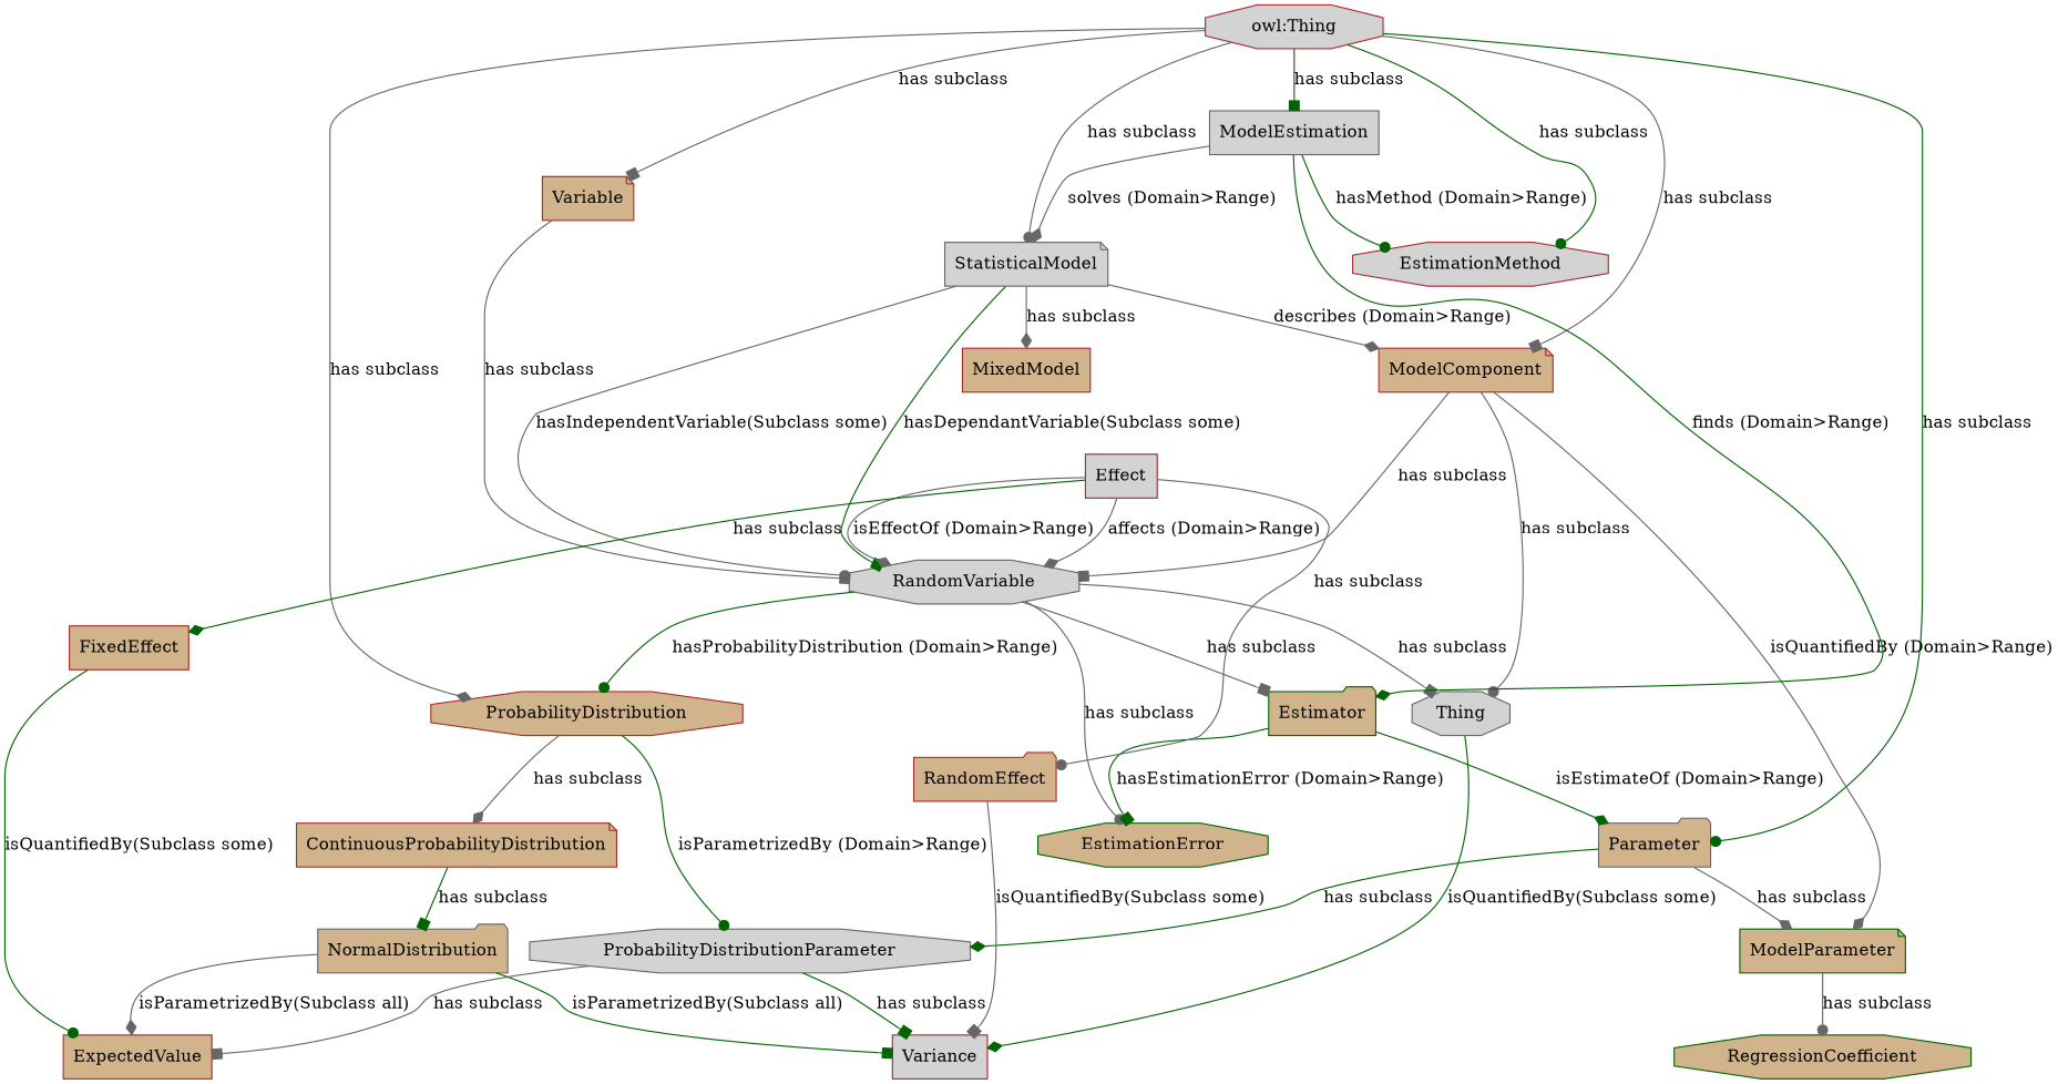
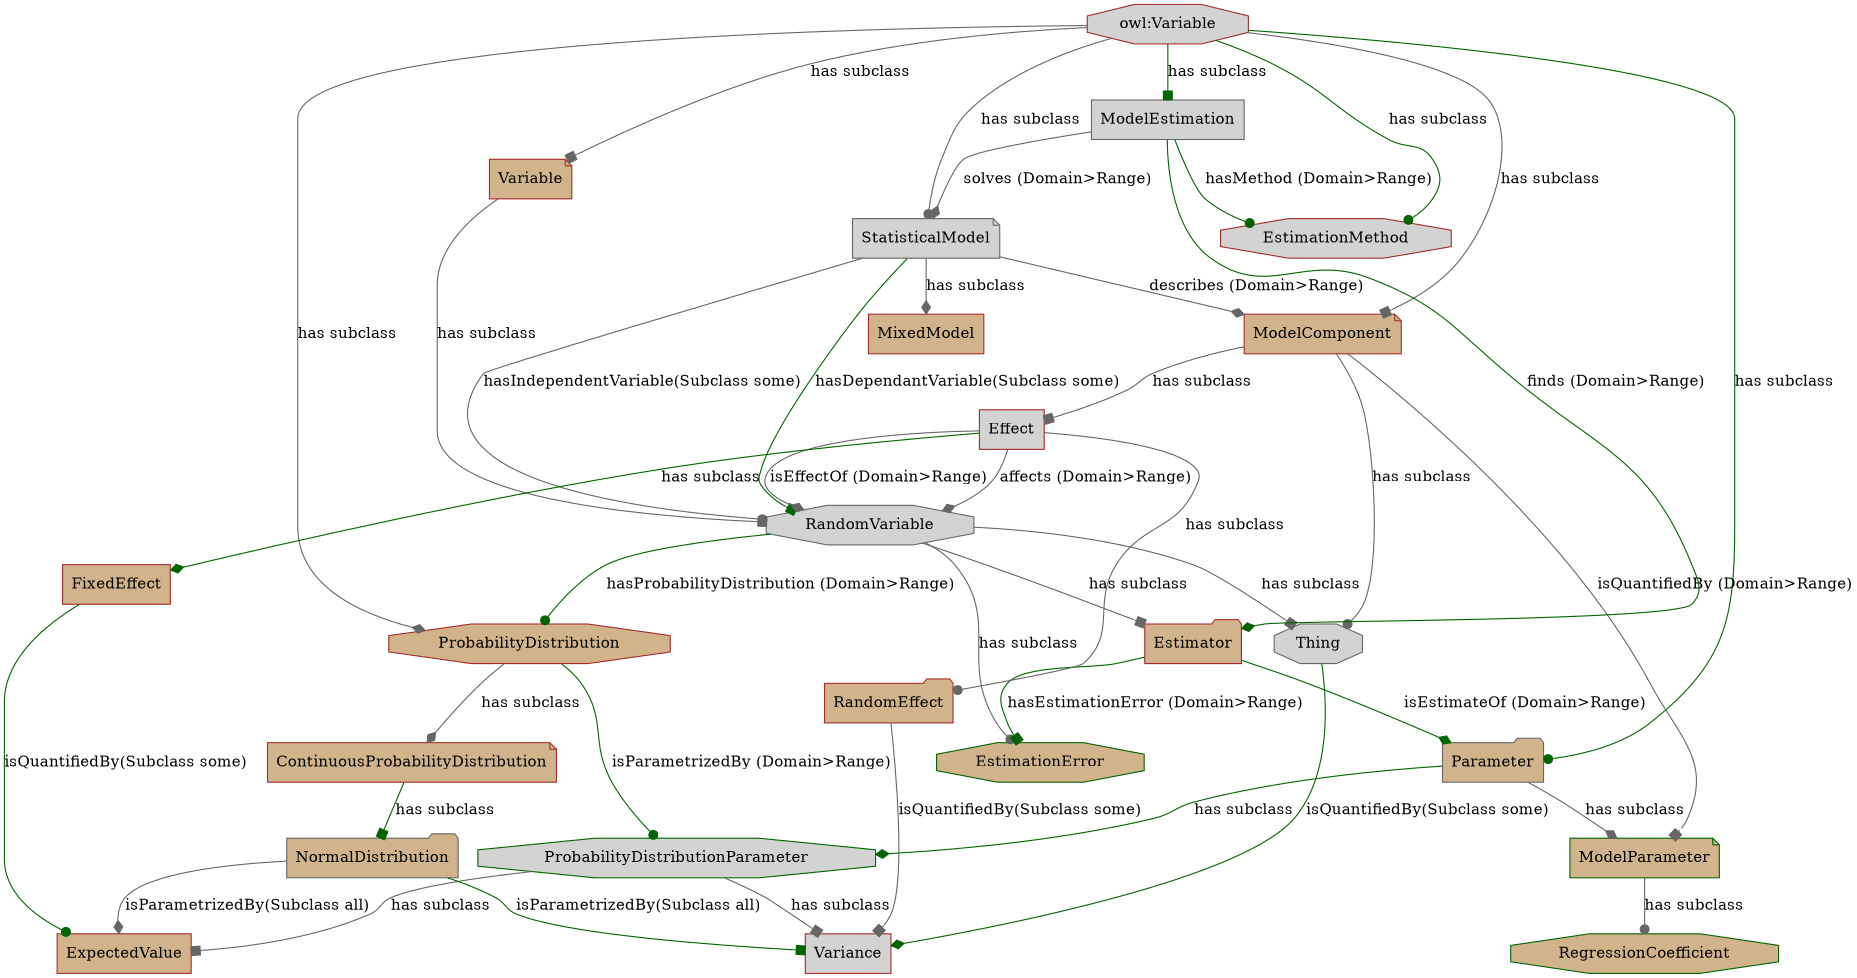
  digraph {
    node [color=brown fillcolor=tan shape=octagon style=filled]
    edge [arrowhead=diamond color=gray40]
    RandomVariable [color=gray40 fillcolor=lightgrey]
-   Estimator [color=darkgreen shape=folder]
+   Estimator [shape=folder]
    n3 [color=gray40 fillcolor=lightgrey label=Thing]
    ProbabilityDistribution
    EstimationError [color=darkgreen]
    Parameter [color=gray40 shape=folder]
    Variance [fillcolor=lightgrey shape=box]
-   ProbabilityDistributionParameter [color=gray40 fillcolor=lightgrey]
+   ProbabilityDistributionParameter [color=darkgreen fillcolor=lightgrey]
    ContinuousProbabilityDistribution [shape=note]
    ModelParameter [color=darkgreen shape=note]
-   "owl:Thing" [fillcolor=lightgrey]
+   "owl:Thing" [fillcolor=lightgrey label="owl:Variable"]
    EstimationMethod [fillcolor=lightgrey]
    ModelComponent [shape=note]
    StatisticalModel [color=gray40 fillcolor=lightgrey shape=note]
    Variable [shape=note]
    ModelEstimation [color=gray40 fillcolor=lightgrey shape=box]
    Effect [fillcolor=lightgrey shape=box]
    MixedModel [shape=box]
    ExpectedValue [shape=box]
    RegressionCoefficient [color=darkgreen]
    FixedEffect [shape=box]
    RandomEffect [shape=folder]
    NormalDistribution [color=gray40 shape=folder]
    RandomVariable -> Estimator [arrowhead=box label="has subclass"]
    RandomVariable -> n3 [arrowhead=box label="has subclass"]
    RandomVariable -> ProbabilityDistribution [arrowhead=dot color=darkgreen label="hasProbabilityDistribution (Domain>Range)"]
    RandomVariable -> EstimationError [arrowhead=dot label="has subclass"]
    Estimator -> EstimationError [arrowhead=box color=darkgreen label="hasEstimationError (Domain>Range)"]
    Estimator -> Parameter [color=darkgreen label="isEstimateOf (Domain>Range)"]
    n3 -> Variance [color=darkgreen label="isQuantifiedBy(Subclass some)"]
    ProbabilityDistribution -> ProbabilityDistributionParameter [arrowhead=dot color=darkgreen label="isParametrizedBy (Domain>Range)"]
    ProbabilityDistribution -> ContinuousProbabilityDistribution [label="has subclass"]
    Parameter -> ProbabilityDistributionParameter [color=darkgreen label="has subclass"]
    Parameter -> ModelParameter [label="has subclass"]
-   ProbabilityDistributionParameter -> Variance [arrowhead=box color=darkgreen label="has subclass"]
+   ProbabilityDistributionParameter -> Variance [arrowhead=box label="has subclass"]
    ProbabilityDistributionParameter -> ExpectedValue [arrowhead=box label="has subclass"]
    ContinuousProbabilityDistribution -> NormalDistribution [arrowhead=box color=darkgreen label="has subclass"]
    ModelParameter -> RegressionCoefficient [arrowhead=dot label="has subclass"]
    "owl:Thing" -> ProbabilityDistribution [label="has subclass"]
    "owl:Thing" -> Parameter [arrowhead=dot color=darkgreen label="has subclass"]
    "owl:Thing" -> EstimationMethod [arrowhead=dot color=darkgreen label="has subclass"]
    "owl:Thing" -> ModelComponent [arrowhead=box label="has subclass"]
    "owl:Thing" -> StatisticalModel [arrowhead=dot label="has subclass"]
    "owl:Thing" -> Variable [arrowhead=box label="has subclass"]
    "owl:Thing" -> ModelEstimation [arrowhead=box color=darkgreen label="has subclass"]
    ModelComponent -> n3 [arrowhead=dot label="has subclass"]
-   ModelComponent -> ModelParameter [label="isQuantifiedBy (Domain>Range)"]
-   ModelComponent -> RandomVariable [arrowhead=box label="has subclass"]
+   ModelComponent -> ModelParameter [arrowhead=box label="isQuantifiedBy (Domain>Range)"]
+   ModelComponent -> Effect [arrowhead=box label="has subclass"]
    StatisticalModel -> RandomVariable [arrowhead=box color=darkgreen label="hasDependantVariable(Subclass some)"]
    StatisticalModel -> RandomVariable [arrowhead=dot label="hasIndependentVariable(Subclass some)"]
    StatisticalModel -> ModelComponent [label="describes (Domain>Range)"]
    StatisticalModel -> MixedModel [label="has subclass"]
    Variable -> RandomVariable [arrowhead=box label="has subclass"]
    ModelEstimation -> Estimator [color=darkgreen label="finds (Domain>Range)"]
    ModelEstimation -> EstimationMethod [arrowhead=dot color=darkgreen label="hasMethod (Domain>Range)"]
    ModelEstimation -> StatisticalModel [label="solves (Domain>Range)"]
    Effect -> RandomVariable [label="isEffectOf (Domain>Range)"]
    Effect -> RandomVariable [label="affects (Domain>Range)"]
    Effect -> FixedEffect [color=darkgreen label="has subclass"]
    Effect -> RandomEffect [arrowhead=dot label="has subclass"]
    FixedEffect -> ExpectedValue [arrowhead=dot color=darkgreen label="isQuantifiedBy(Subclass some)"]
    RandomEffect -> Variance [arrowhead=box label="isQuantifiedBy(Subclass some)"]
    NormalDistribution -> Variance [arrowhead=box color=darkgreen label="isParametrizedBy(Subclass all)"]
    NormalDistribution -> ExpectedValue [label="isParametrizedBy(Subclass all)"]
  }
